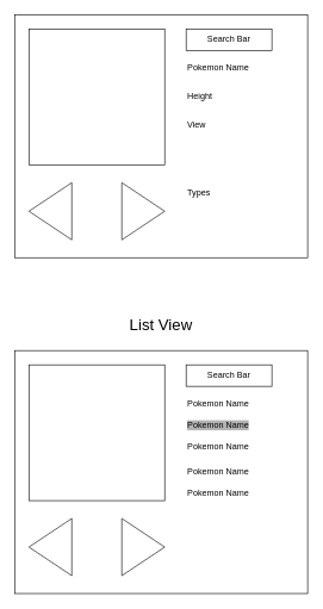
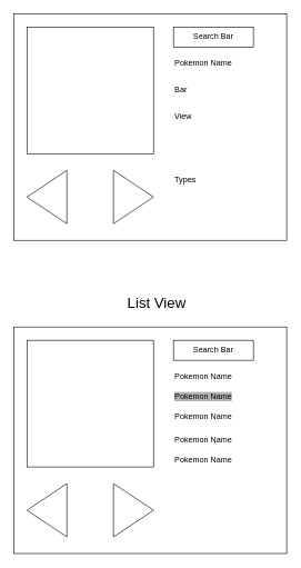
  <mxCell id="0" />
  <mxCell id="1" parent="0" />
  <mxCell id="2" value="" style="rounded=0;whiteSpace=wrap;html=1;shadow=0;" vertex="1" parent="1"><mxGeometry x="20" y="20" width="410" height="340" as="geometry" /></mxCell>
  <mxCell id="3" value="" style="whiteSpace=wrap;html=1;aspect=fixed;" vertex="1" parent="1"><mxGeometry x="40" y="40" width="190" height="190" as="geometry" /></mxCell>
  <mxCell id="4" value="Pokemon Name" style="text;html=1;strokeColor=none;fillColor=none;align=left;verticalAlign=middle;whiteSpace=wrap;rounded=0;" vertex="1" parent="1"><mxGeometry x="260" y="80" width="100" height="30" as="geometry" /></mxCell>
  <mxCell id="5" value="Types" style="text;html=1;strokeColor=none;fillColor=none;align=left;verticalAlign=middle;whiteSpace=wrap;rounded=0;" vertex="1" parent="1"><mxGeometry x="260" y="255" width="60" height="30" as="geometry" /></mxCell>
  <mxCell id="6" value="View" style="text;html=1;strokeColor=none;fillColor=none;align=left;verticalAlign=middle;whiteSpace=wrap;rounded=0;" vertex="1" parent="1"><mxGeometry x="260" y="160" width="60" height="30" as="geometry" /></mxCell>
- <mxCell id="7" value="Height" style="text;html=1;strokeColor=none;fillColor=none;align=left;verticalAlign=middle;whiteSpace=wrap;rounded=0;" vertex="1" parent="1"><mxGeometry x="260" y="120" width="60" height="30" as="geometry" /></mxCell>
+ <mxCell id="7" value="Bar" style="text;html=1;strokeColor=none;fillColor=none;align=left;verticalAlign=middle;whiteSpace=wrap;rounded=0;" vertex="1" parent="1"><mxGeometry x="260" y="120" width="60" height="30" as="geometry" /></mxCell>
  <mxCell id="8" value="Search Bar" style="rounded=0;whiteSpace=wrap;html=1;" vertex="1" parent="1"><mxGeometry x="260" y="40" width="120" height="30" as="geometry" /></mxCell>
  <mxCell id="9" value="" style="triangle;whiteSpace=wrap;html=1;" vertex="1" parent="1"><mxGeometry x="170" y="255" width="60" height="80" as="geometry" /></mxCell>
  <mxCell id="10" value="" style="triangle;whiteSpace=wrap;html=1;rotation=-180;" vertex="1" parent="1"><mxGeometry x="40" y="255" width="60" height="80" as="geometry" /></mxCell>
  <mxCell id="11" value="" style="rounded=0;whiteSpace=wrap;html=1;shadow=0;" vertex="1" parent="1"><mxGeometry x="20" y="490" width="410" height="340" as="geometry" /></mxCell>
  <mxCell id="12" value="" style="whiteSpace=wrap;html=1;aspect=fixed;" vertex="1" parent="1"><mxGeometry x="40" y="510" width="190" height="190" as="geometry" /></mxCell>
  <mxCell id="13" value="Pokemon Name" style="text;html=1;strokeColor=none;fillColor=none;align=left;verticalAlign=middle;whiteSpace=wrap;rounded=0;" vertex="1" parent="1"><mxGeometry x="260" y="550" width="100" height="30" as="geometry" /></mxCell>
  <mxCell id="14" value="Search Bar" style="rounded=0;whiteSpace=wrap;html=1;" vertex="1" parent="1"><mxGeometry x="260" y="510" width="120" height="30" as="geometry" /></mxCell>
  <mxCell id="15" value="" style="triangle;whiteSpace=wrap;html=1;" vertex="1" parent="1"><mxGeometry x="170" y="725" width="60" height="80" as="geometry" /></mxCell>
  <mxCell id="16" value="" style="triangle;whiteSpace=wrap;html=1;rotation=-180;" vertex="1" parent="1"><mxGeometry x="40" y="725" width="60" height="80" as="geometry" /></mxCell>
  <mxCell id="17" value="&lt;span style=&quot;background-color: rgb(179 , 179 , 179)&quot;&gt;Pokemon Name&lt;/span&gt;" style="text;html=1;strokeColor=none;fillColor=none;align=left;verticalAlign=middle;whiteSpace=wrap;rounded=0;" vertex="1" parent="1"><mxGeometry x="260" y="580" width="100" height="30" as="geometry" /></mxCell>
  <mxCell id="18" value="Pokemon Name" style="text;html=1;strokeColor=none;fillColor=none;align=left;verticalAlign=middle;whiteSpace=wrap;rounded=0;" vertex="1" parent="1"><mxGeometry x="260" y="610" width="100" height="30" as="geometry" /></mxCell>
  <mxCell id="19" value="Pokemon Name" style="text;html=1;strokeColor=none;fillColor=none;align=left;verticalAlign=middle;whiteSpace=wrap;rounded=0;" vertex="1" parent="1"><mxGeometry x="260" y="645" width="100" height="30" as="geometry" /></mxCell>
  <mxCell id="20" value="Pokemon Name" style="text;html=1;strokeColor=none;fillColor=none;align=left;verticalAlign=middle;whiteSpace=wrap;rounded=0;" vertex="1" parent="1"><mxGeometry x="260" y="675" width="100" height="30" as="geometry" /></mxCell>
- <mxCell id="21" value="List View" style="text;html=1;strokeColor=none;fillColor=none;align=center;verticalAlign=middle;whiteSpace=wrap;rounded=0;shadow=0;labelBackgroundColor=none;fontSize=22;" vertex="1" parent="1"><mxGeometry x="170" y="440" width="110" height="30" as="geometry" /></mxCell>
+ <mxCell id="21" value="List View" style="text;html=1;strokeColor=none;fillColor=none;align=center;verticalAlign=middle;whiteSpace=wrap;rounded=0;shadow=0;labelBackgroundColor=none;fontSize=22;" vertex="1" parent="1"><mxGeometry x="180" y="440" width="110" height="30" as="geometry" /></mxCell>
